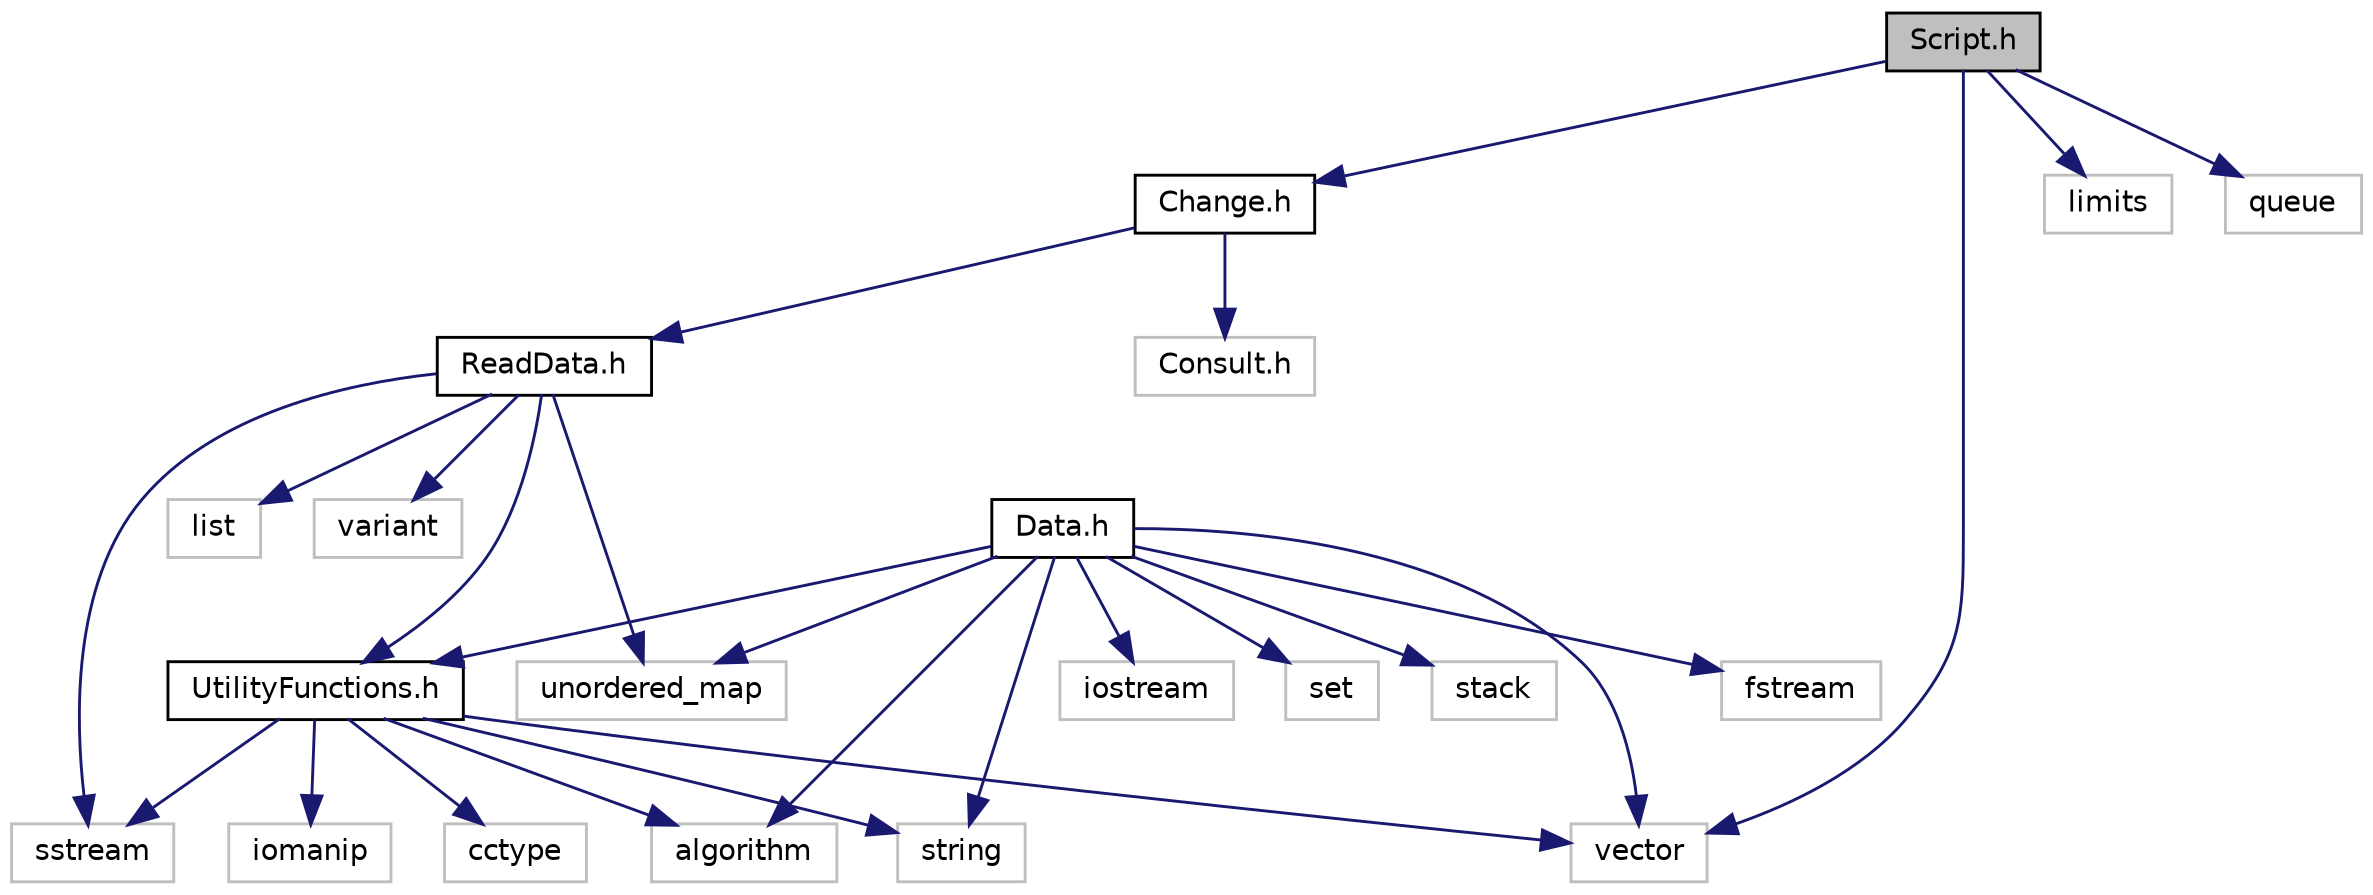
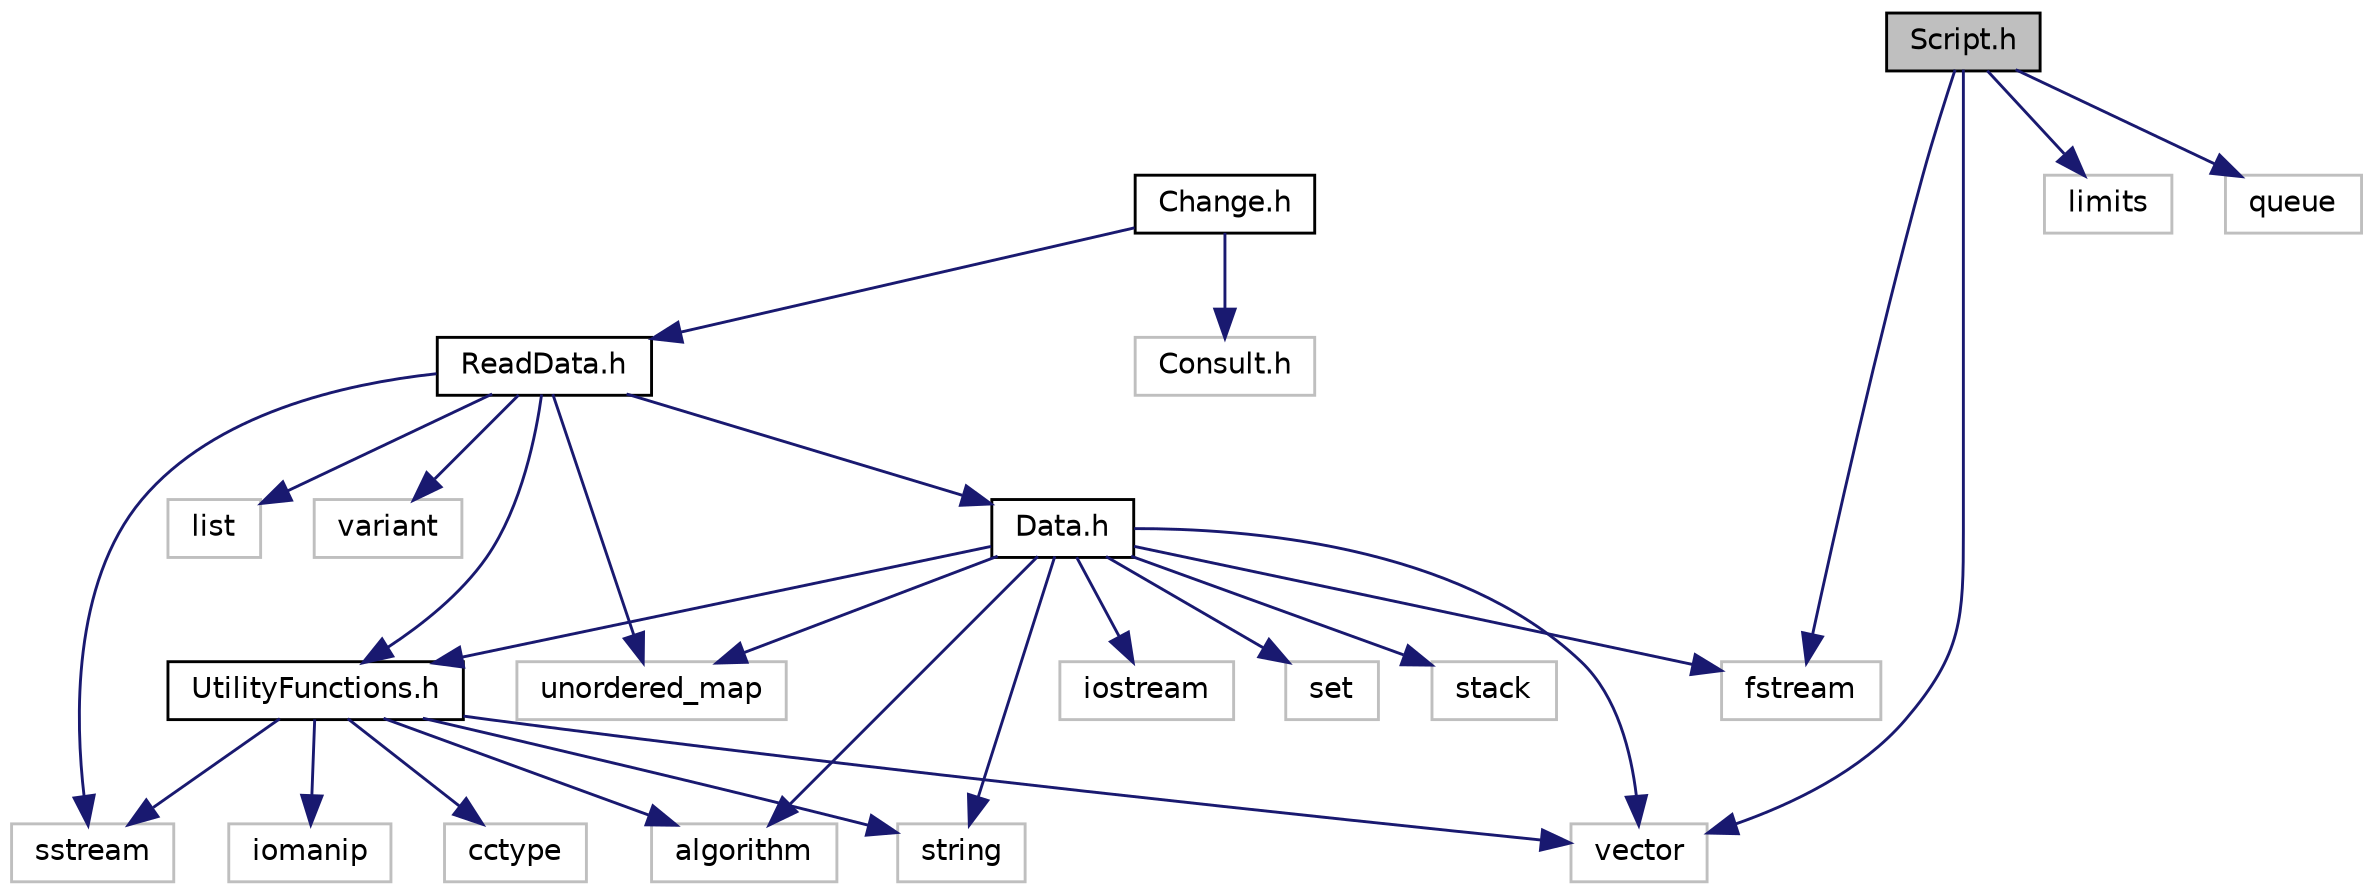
  digraph {
    node [color=grey75 fillcolor=white fontname=Helvetica fontsize=10 shape=record style=filled]
    edge [color=midnightblue fontname=Helvetica fontsize=10 labelfontname=Helvetica labelfontsize=10 style=solid]
    n1 [color=black fillcolor=grey75 fontcolor=black height=0.2 label="Script.h" width=0.4]
    n2 [height=0.2 label=vector width=0.4]
    n3 [color=black height=0.2 label="Change.h" width=0.4]
    n4 [height=0.2 label=limits width=0.4]
    n5 [height=0.2 label=queue width=0.4]
    n6 [height=0.2 label="Consult.h" width=0.4]
    n7 [color=black height=0.2 label="ReadData.h" width=0.4]
    n8 [color=black height=0.2 label="Data.h" width=0.4]
    n9 [color=black height=0.2 label="UtilityFunctions.h" width=0.4]
    n10 [height=0.2 label=sstream width=0.4]
    n11 [height=0.2 label=unordered_map width=0.4]
    n12 [height=0.2 label=list width=0.4]
    n13 [height=0.2 label=variant width=0.4]
    n14 [height=0.2 label=string width=0.4]
    n15 [height=0.2 label=algorithm width=0.4]
    n16 [height=0.2 label=iostream width=0.4]
    n17 [height=0.2 label=fstream width=0.4]
    n18 [height=0.2 label=set width=0.4]
    n19 [height=0.2 label=stack width=0.4]
    n20 [height=0.2 label=cctype width=0.4]
    n21 [height=0.2 label=iomanip width=0.4]
    n1 -> n2
-   n1 -> n3
+   n1 -> n17
    n1 -> n4
    n1 -> n5
    n3 -> n6
    n3 -> n7
+   n7 -> n8
    n7 -> n9
    n7 -> n10
    n7 -> n11
    n7 -> n12
    n7 -> n13
    n8 -> n2
    n8 -> n9
    n8 -> n11
    n8 -> n14
    n8 -> n15
    n8 -> n16
    n8 -> n17
    n8 -> n18
    n8 -> n19
    n9 -> n2
    n9 -> n10
    n9 -> n14
    n9 -> n15
    n9 -> n20
    n9 -> n21
  }
